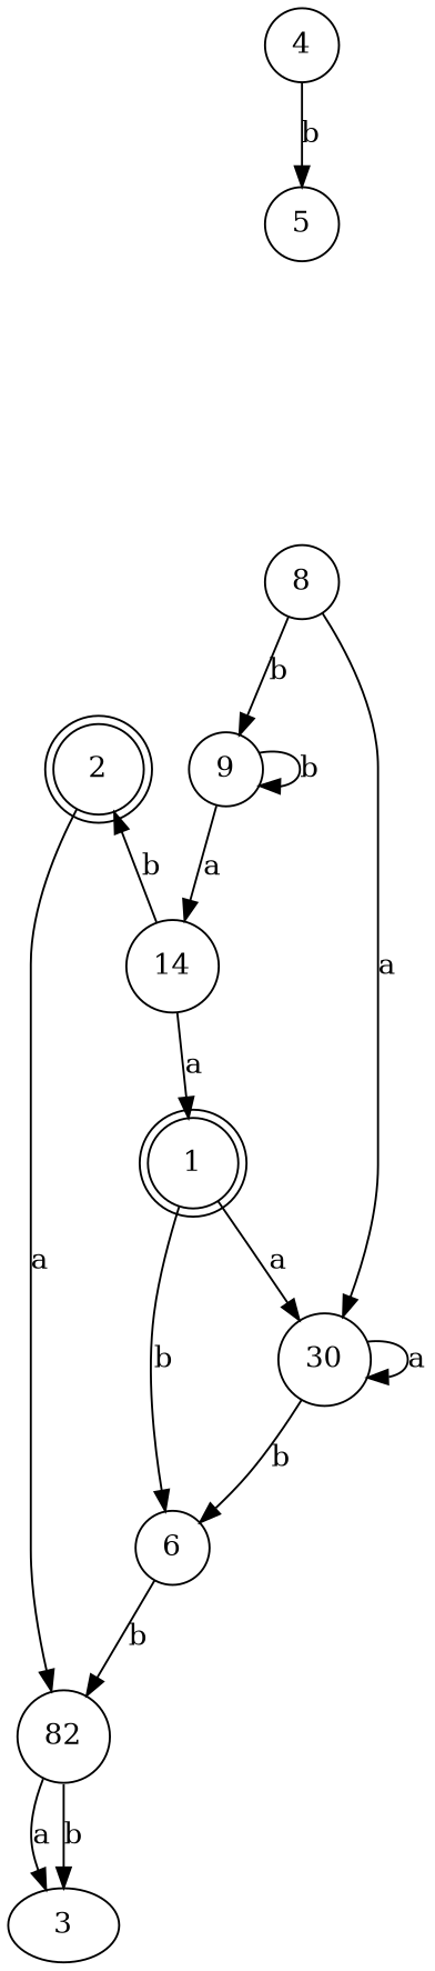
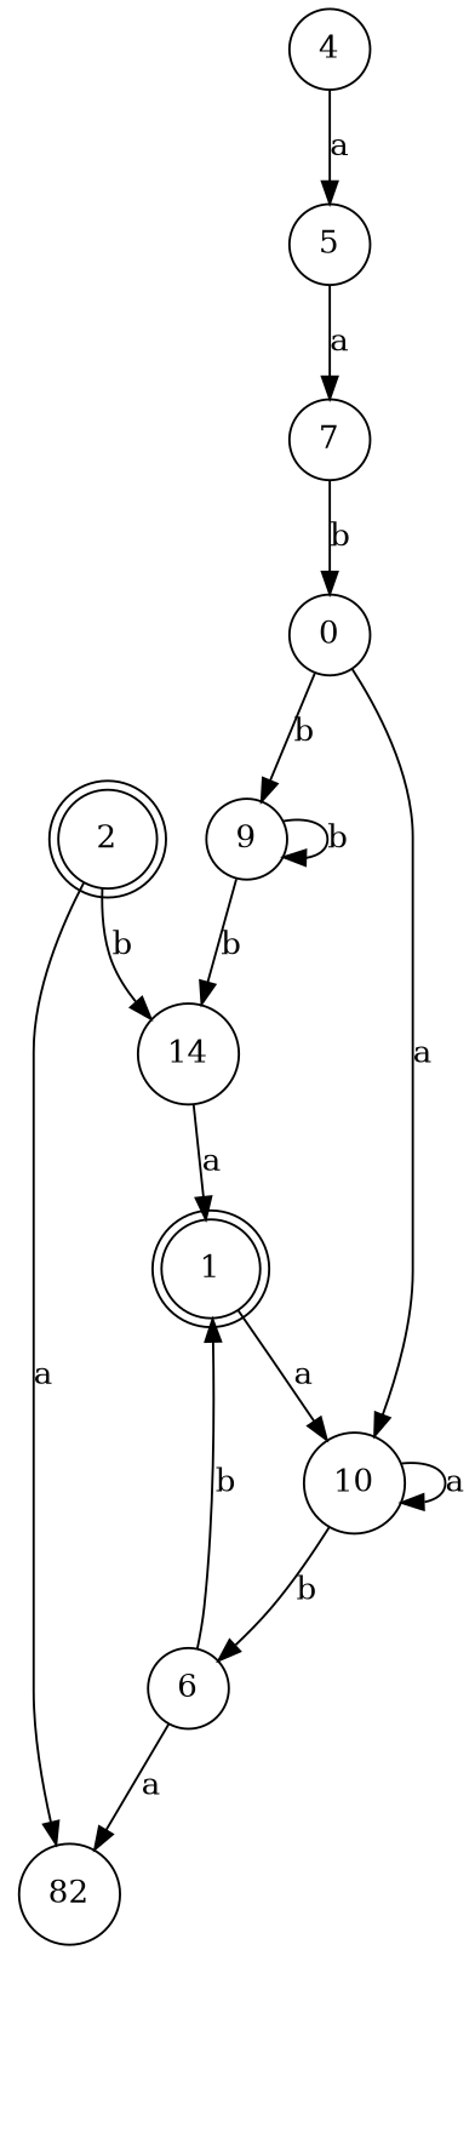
  digraph {
    rankdir=TB
    node [shape=circle]
    1 [shape=doublecircle]
-   10 [label=30]
+   10
    6
    n4 [label=82]
-   3 [shape=""]
    2 [shape=doublecircle]
    4
    5
-   8
+   7
+   8 [label=0]
    9
    n12 [label=14]
    1 -> 10 [label=a]
-   1 -> 6 [label=b]
+   6 -> 1 [label=b]
    10 -> 10 [label=a]
    10 -> 6 [label=b]
-   6 -> n4 [label=b]
-   n4 -> 3 [label=a]
-   n4 -> 3 [label=b]
+   6 -> n4 [label=a]
    2 -> n4 [label=a]
-   4 -> 5 [label=b]
+   4 -> 5 [label=a]
+   5 -> 7 [label=a]
+   7 -> 8 [label=b]
    8 -> 10 [label=a]
    8 -> 9 [label=b]
    9 -> 9 [label=b]
-   9 -> n12 [label=a]
+   9 -> n12 [label=b]
    n12 -> 1 [label=a]
-   n12 -> 2 [label=b]
+   2 -> n12 [label=b]
  }
